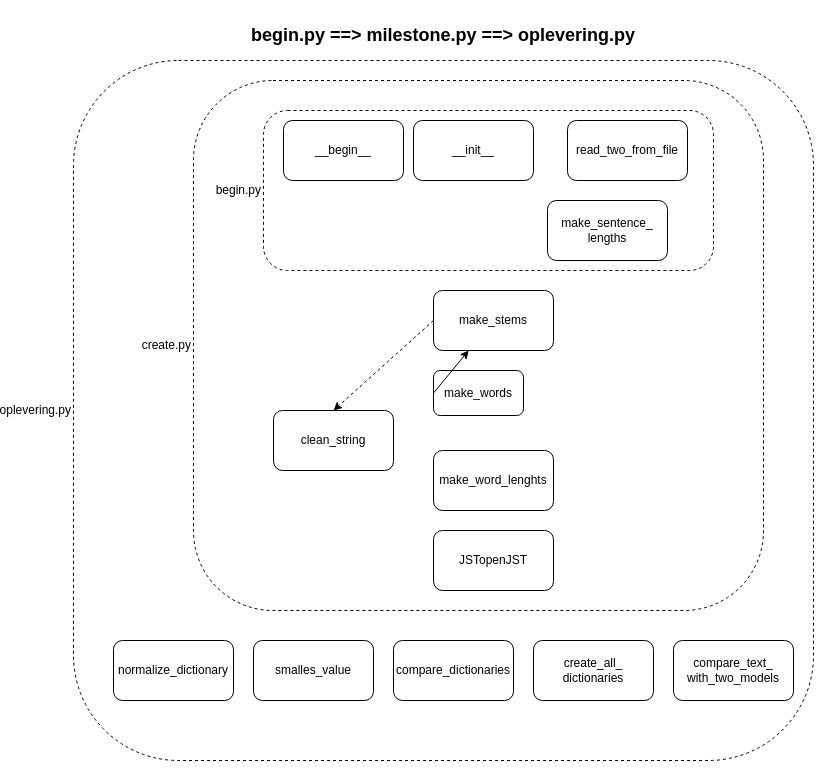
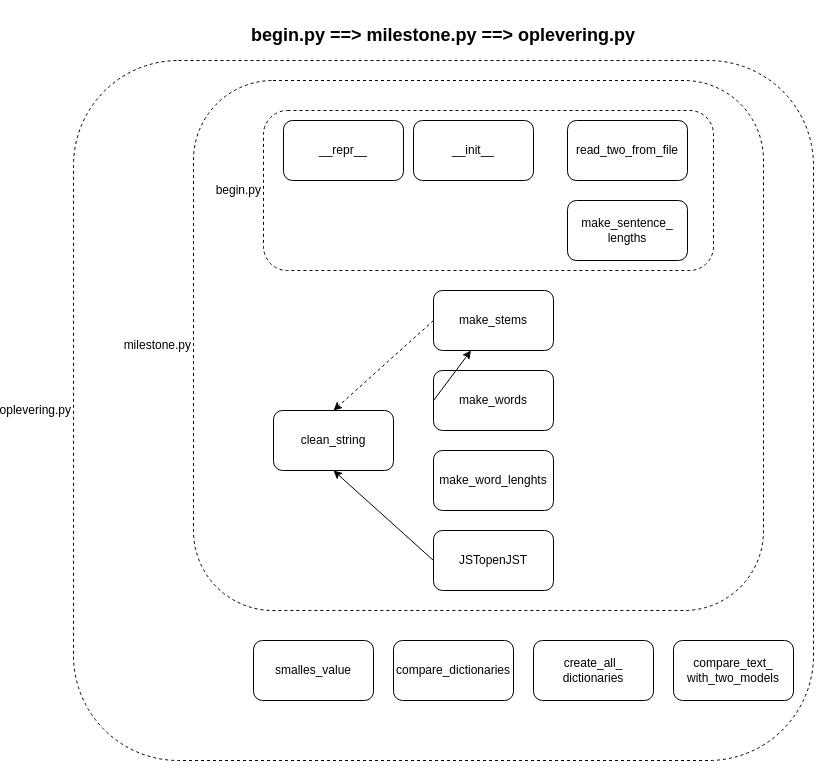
  <mxCell id="0" />
  <mxCell id="1" parent="0" />
  <mxCell id="2" value="" style="group" parent="1" vertex="1" connectable="0"><mxGeometry x="20" y="20" width="740" height="740" as="geometry" /></mxCell>
  <mxCell id="3" value="" style="group" parent="2" vertex="1" connectable="0"><mxGeometry y="40" width="740" height="700" as="geometry" /></mxCell>
  <mxCell id="4" value="oplevering.py" style="rounded=1;whiteSpace=wrap;html=1;dashed=1;align=right;verticalAlign=middle;labelPosition=left;verticalLabelPosition=middle;" parent="3" vertex="1"><mxGeometry width="740" height="700" as="geometry" /></mxCell>
  <mxCell id="5" style="edgeStyle=orthogonalEdgeStyle;rounded=0;orthogonalLoop=1;jettySize=auto;html=1;" parent="3" source="18" edge="1"><mxGeometry relative="1" as="geometry"><mxPoint x="590" y="160" as="targetPoint" /></mxGeometry></mxCell>
- <mxCell id="6" value="create.py" style="rounded=1;whiteSpace=wrap;html=1;dashed=1;align=right;verticalAlign=middle;labelPosition=left;verticalLabelPosition=middle;" parent="3" vertex="1"><mxGeometry x="120" y="20" width="570" height="530" as="geometry" /></mxCell>
+ <mxCell id="6" value="milestone.py" style="rounded=1;whiteSpace=wrap;html=1;dashed=1;align=right;verticalAlign=middle;labelPosition=left;verticalLabelPosition=middle;" parent="3" vertex="1"><mxGeometry x="120" y="20" width="570" height="530" as="geometry" /></mxCell>
  <mxCell id="7" value="" style="group" parent="3" vertex="1" connectable="0"><mxGeometry x="200" y="230" width="280" height="300" as="geometry" /></mxCell>
  <mxCell id="8" value="clean_string" style="rounded=1;whiteSpace=wrap;html=1;" parent="7" vertex="1"><mxGeometry y="120" width="120" height="60" as="geometry" /></mxCell>
  <mxCell id="9" value="make_word_lenghts" style="rounded=1;whiteSpace=wrap;html=1;" parent="7" vertex="1"><mxGeometry x="160" y="160" width="120" height="60" as="geometry" /></mxCell>
- <mxCell id="10" value="make_words" style="rounded=1;whiteSpace=wrap;html=1;" parent="7" vertex="1"><mxGeometry x="160" y="80" width="90" height="45" as="geometry" /></mxCell>
+ <mxCell id="10" value="make_words" style="rounded=1;whiteSpace=wrap;html=1;" parent="7" vertex="1"><mxGeometry x="160" y="80" width="120" height="60" as="geometry" /></mxCell>
  <mxCell id="11" value="make_stems" style="rounded=1;whiteSpace=wrap;html=1;" parent="7" vertex="1"><mxGeometry x="160" width="120" height="60" as="geometry" /></mxCell>
  <mxCell id="12" value="JSTopenJST" style="rounded=1;whiteSpace=wrap;html=1;" parent="7" vertex="1"><mxGeometry x="160" y="240" width="120" height="60" as="geometry" /></mxCell>
  <mxCell id="13" value="" style="endArrow=classic;html=1;rounded=0;entryX=0.5;entryY=0;entryDx=0;entryDy=0;exitX=0;exitY=0.5;exitDx=0;exitDy=0;dashed=1;" parent="7" source="11" target="8" edge="1"><mxGeometry width="50" height="50" relative="1" as="geometry"><mxPoint x="190" y="120" as="sourcePoint" /><mxPoint x="240" y="70" as="targetPoint" /></mxGeometry></mxCell>
  <mxCell id="14" value="" style="endArrow=classic;html=1;rounded=0;exitX=0;exitY=0.5;exitDx=0;exitDy=0;" parent="7" source="10" target="11" edge="1"><mxGeometry width="50" height="50" relative="1" as="geometry"><mxPoint x="-230" y="150" as="sourcePoint" /><mxPoint x="-330" y="240" as="targetPoint" /></mxGeometry></mxCell>
+ <mxCell id="15" value="" style="endArrow=classic;html=1;rounded=0;entryX=0.5;entryY=1;entryDx=0;entryDy=0;exitX=0;exitY=0.5;exitDx=0;exitDy=0;" parent="7" source="12" target="8" edge="1"><mxGeometry width="50" height="50" relative="1" as="geometry"><mxPoint x="-190" y="300" as="sourcePoint" /><mxPoint x="-290" y="390" as="targetPoint" /></mxGeometry></mxCell>
  <mxCell id="16" value="" style="group" parent="3" vertex="1" connectable="0"><mxGeometry x="190" y="50" width="450" height="160" as="geometry" /></mxCell>
  <mxCell id="17" value="begin.py" style="rounded=1;whiteSpace=wrap;html=1;dashed=1;align=right;verticalAlign=middle;labelPosition=left;verticalLabelPosition=middle;" parent="16" vertex="1"><mxGeometry width="450" height="160" as="geometry" /></mxCell>
  <mxCell id="18" value="read_two_from_file" style="rounded=1;whiteSpace=wrap;html=1;" parent="16" vertex="1"><mxGeometry x="304" y="10" width="120" height="60" as="geometry" /></mxCell>
- <mxCell id="19" value="make_sentence_&lt;br&gt;lengths" style="rounded=1;whiteSpace=wrap;html=1;" parent="16" vertex="1"><mxGeometry x="284" y="90" width="120" height="60" as="geometry" /></mxCell>
- <mxCell id="20" value="__begin__" style="rounded=1;whiteSpace=wrap;html=1;" parent="16" vertex="1"><mxGeometry x="20" y="10" width="120" height="60" as="geometry" /></mxCell>
+ <mxCell id="19" value="make_sentence_&lt;br&gt;lengths" style="rounded=1;whiteSpace=wrap;html=1;" parent="16" vertex="1"><mxGeometry x="304" y="90" width="120" height="60" as="geometry" /></mxCell>
+ <mxCell id="20" value="__repr__" style="rounded=1;whiteSpace=wrap;html=1;" parent="16" vertex="1"><mxGeometry x="20" y="10" width="120" height="60" as="geometry" /></mxCell>
  <mxCell id="21" value="__init__" style="rounded=1;whiteSpace=wrap;html=1;" parent="16" vertex="1"><mxGeometry x="150" y="10" width="120" height="60" as="geometry" /></mxCell>
  <mxCell id="22" value="" style="group" parent="3" vertex="1" connectable="0"><mxGeometry x="40" y="580" width="680" height="60" as="geometry" /></mxCell>
- <mxCell id="23" value="normalize_dictionary" style="rounded=1;whiteSpace=wrap;html=1;" parent="22" vertex="1"><mxGeometry width="120" height="60" as="geometry" /></mxCell>
  <mxCell id="24" value="smalles_value" style="rounded=1;whiteSpace=wrap;html=1;" parent="22" vertex="1"><mxGeometry x="140" width="120" height="60" as="geometry" /></mxCell>
  <mxCell id="25" value="compare_dictionaries" style="rounded=1;whiteSpace=wrap;html=1;" parent="22" vertex="1"><mxGeometry x="280" width="120" height="60" as="geometry" /></mxCell>
  <mxCell id="26" value="create_all_&lt;br&gt;dictionaries" style="rounded=1;whiteSpace=wrap;html=1;" parent="22" vertex="1"><mxGeometry x="420" width="120" height="60" as="geometry" /></mxCell>
  <mxCell id="27" value="compare_text_&lt;br&gt;with_two_models" style="rounded=1;whiteSpace=wrap;html=1;" parent="22" vertex="1"><mxGeometry x="560" width="120" height="60" as="geometry" /></mxCell>
  <mxCell id="28" value="&lt;b&gt;&lt;font style=&quot;font-size: 18px&quot;&gt;begin.py ==&amp;gt; milestone.py ==&amp;gt; oplevering.py&lt;/font&gt;&lt;/b&gt;" style="text;html=1;strokeColor=none;fillColor=none;align=center;verticalAlign=middle;whiteSpace=wrap;rounded=0;" parent="2" vertex="1"><mxGeometry x="150" width="440" height="30" as="geometry" /></mxCell>
